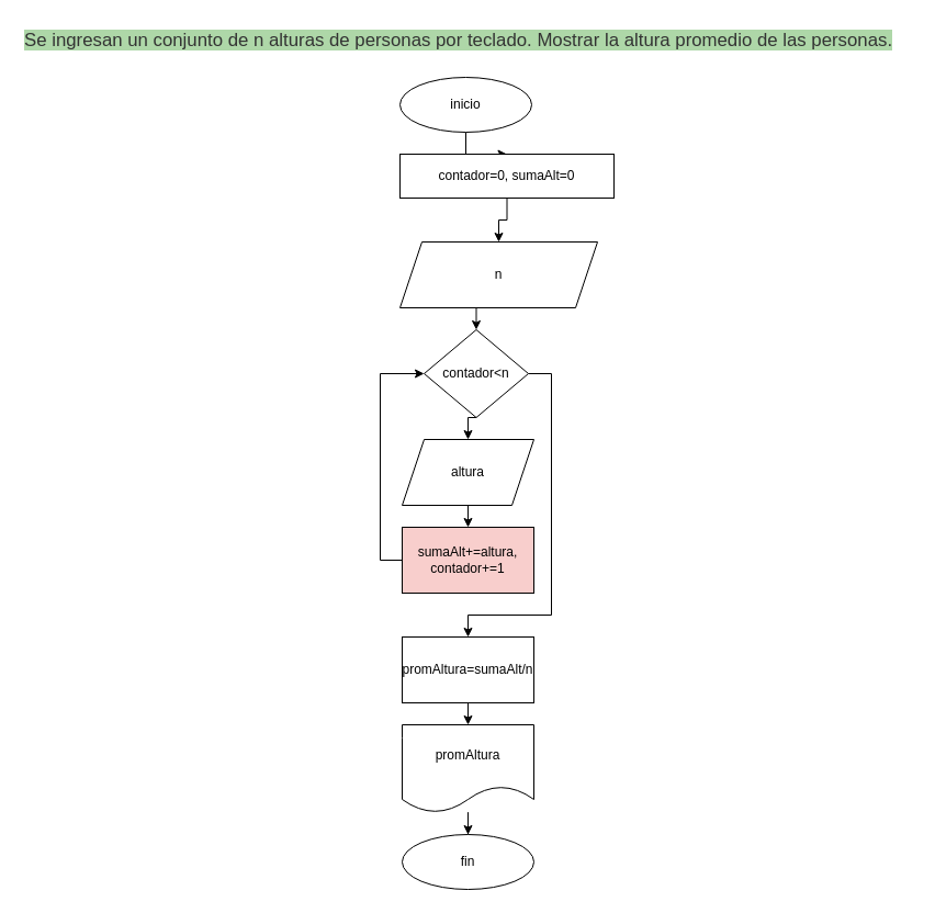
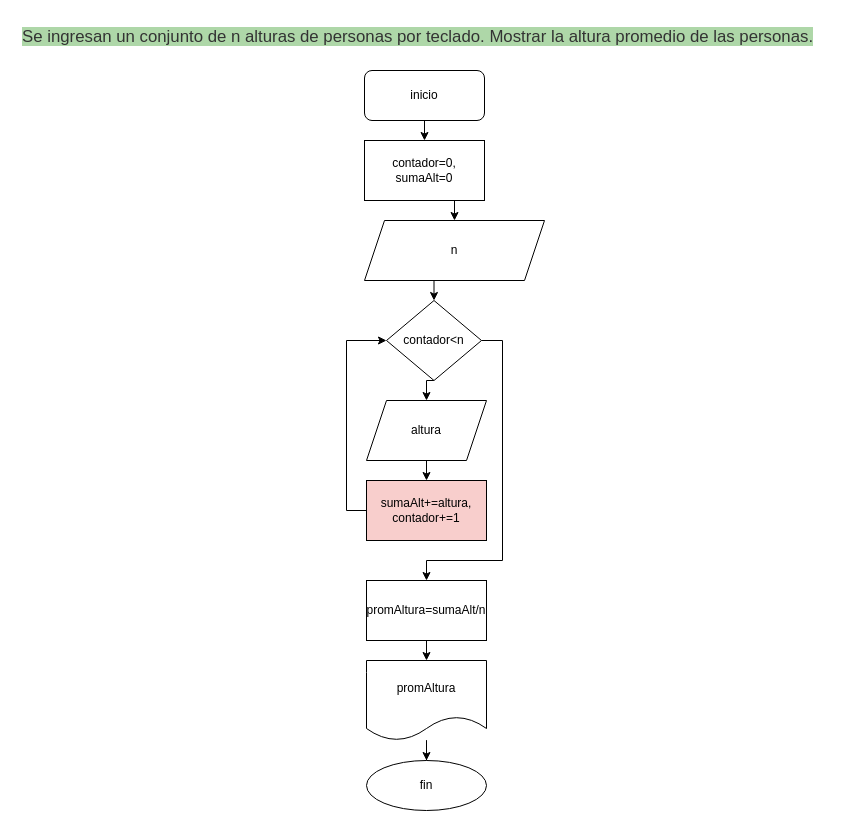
  <mxCell id="0" />
  <mxCell id="1" parent="0" />
  <mxCell id="2" value="&lt;span style=&quot;color: rgb(51, 51, 51); font-family: sans-serif, arial; font-size: 16.8px; font-style: normal; font-variant-ligatures: normal; font-variant-caps: normal; font-weight: 400; letter-spacing: normal; orphans: 2; text-align: left; text-indent: 0px; text-transform: none; widows: 2; word-spacing: 0px; -webkit-text-stroke-width: 0px; background-color: rgb(174, 215, 168); text-decoration-thickness: initial; text-decoration-style: initial; text-decoration-color: initial; float: none; display: inline !important;&quot;&gt;Se ingresan un conjunto de n alturas de personas por teclado. Mostrar la altura promedio de las personas.&lt;/span&gt;" style="text;whiteSpace=wrap;html=1;" vertex="1" parent="1"><mxGeometry x="20" width="810" height="40" as="geometry" y="20" /></mxCell>
  <mxCell id="3" style="edgeStyle=orthogonalEdgeStyle;rounded=0;orthogonalLoop=1;jettySize=auto;html=1;exitX=0.5;exitY=1;exitDx=0;exitDy=0;entryX=0.5;entryY=0;entryDx=0;entryDy=0;" edge="1" parent="1" source="4" target="6"><mxGeometry relative="1" as="geometry" /></mxCell>
- <mxCell id="4" value="inicio" style="ellipse;whiteSpace=wrap;html=1;" vertex="1" parent="1"><mxGeometry x="364" y="70" width="120" height="50" as="geometry" /></mxCell>
+ <mxCell id="4" value="inicio" style="whiteSpace=wrap;html=1;rounded=1;" vertex="1" parent="1"><mxGeometry x="364" y="70" width="120" height="50" as="geometry" /></mxCell>
  <mxCell id="5" style="edgeStyle=orthogonalEdgeStyle;rounded=0;orthogonalLoop=1;jettySize=auto;html=1;exitX=0.5;exitY=1;exitDx=0;exitDy=0;entryX=0.5;entryY=0;entryDx=0;entryDy=0;" edge="1" parent="1" source="6" target="20"><mxGeometry relative="1" as="geometry" /></mxCell>
- <mxCell id="6" value="contador=0, sumaAlt=0" style="rounded=0;whiteSpace=wrap;html=1;" vertex="1" parent="1"><mxGeometry x="364" y="140" width="195" height="40" as="geometry" /></mxCell>
+ <mxCell id="6" value="contador=0, sumaAlt=0" style="rounded=0;whiteSpace=wrap;html=1;" vertex="1" parent="1"><mxGeometry x="364" y="140" width="120" height="60" as="geometry" /></mxCell>
  <mxCell id="7" style="edgeStyle=orthogonalEdgeStyle;rounded=0;orthogonalLoop=1;jettySize=auto;html=1;exitX=0.5;exitY=1;exitDx=0;exitDy=0;entryX=0.5;entryY=0;entryDx=0;entryDy=0;" edge="1" parent="1" source="9" target="11"><mxGeometry relative="1" as="geometry" /></mxCell>
  <mxCell id="8" style="edgeStyle=orthogonalEdgeStyle;rounded=0;orthogonalLoop=1;jettySize=auto;html=1;exitX=1;exitY=0.5;exitDx=0;exitDy=0;entryX=0.5;entryY=0;entryDx=0;entryDy=0;" edge="1" parent="1" source="9" target="15"><mxGeometry relative="1" as="geometry"><Array as="points"><mxPoint x="502" y="340" /><mxPoint x="502" y="560" /><mxPoint x="426" y="560" /></Array></mxGeometry></mxCell>
  <mxCell id="9" value="contador&amp;lt;n" style="rhombus;whiteSpace=wrap;html=1;" vertex="1" parent="1"><mxGeometry x="386" y="300" width="95" height="80" as="geometry" /></mxCell>
  <mxCell id="10" style="edgeStyle=orthogonalEdgeStyle;rounded=0;orthogonalLoop=1;jettySize=auto;html=1;exitX=0.5;exitY=1;exitDx=0;exitDy=0;entryX=0.5;entryY=0;entryDx=0;entryDy=0;" edge="1" parent="1" source="11" target="13"><mxGeometry relative="1" as="geometry" /></mxCell>
  <mxCell id="11" value="altura" style="shape=parallelogram;perimeter=parallelogramPerimeter;whiteSpace=wrap;html=1;fixedSize=1;" vertex="1" parent="1"><mxGeometry x="366" y="400" width="120" height="60" as="geometry" /></mxCell>
  <mxCell id="12" style="edgeStyle=orthogonalEdgeStyle;rounded=0;orthogonalLoop=1;jettySize=auto;html=1;exitX=0;exitY=0.5;exitDx=0;exitDy=0;entryX=0;entryY=0.5;entryDx=0;entryDy=0;" edge="1" parent="1" source="13" target="9"><mxGeometry relative="1" as="geometry" /></mxCell>
  <mxCell id="13" value="sumaAlt+=altura, contador+=1" style="rounded=0;whiteSpace=wrap;html=1;fillColor=#f8cecc;" vertex="1" parent="1"><mxGeometry x="366" y="480" width="120" height="60" as="geometry" /></mxCell>
  <mxCell id="14" style="edgeStyle=orthogonalEdgeStyle;rounded=0;orthogonalLoop=1;jettySize=auto;html=1;exitX=0.5;exitY=1;exitDx=0;exitDy=0;entryX=0.5;entryY=0;entryDx=0;entryDy=0;" edge="1" parent="1" source="15" target="17"><mxGeometry relative="1" as="geometry" /></mxCell>
  <mxCell id="15" value="promAltura=sumaAlt/n" style="rounded=0;whiteSpace=wrap;html=1;" vertex="1" parent="1"><mxGeometry x="366" y="580" width="120" height="60" as="geometry" /></mxCell>
  <mxCell id="16" style="edgeStyle=orthogonalEdgeStyle;rounded=0;orthogonalLoop=1;jettySize=auto;html=1;entryX=0.5;entryY=0;entryDx=0;entryDy=0;" edge="1" parent="1" source="17" target="18"><mxGeometry relative="1" as="geometry" /></mxCell>
  <mxCell id="17" value="promAltura" style="shape=document;whiteSpace=wrap;html=1;boundedLbl=1;" vertex="1" parent="1"><mxGeometry x="366" y="660" width="120" height="80" as="geometry" /></mxCell>
  <mxCell id="18" value="fin" style="ellipse;whiteSpace=wrap;html=1;" vertex="1" parent="1"><mxGeometry x="366" y="760" width="120" height="50" as="geometry" /></mxCell>
  <mxCell id="19" style="edgeStyle=orthogonalEdgeStyle;rounded=0;orthogonalLoop=1;jettySize=auto;html=1;exitX=0.5;exitY=1;exitDx=0;exitDy=0;entryX=0.5;entryY=0;entryDx=0;entryDy=0;" edge="1" parent="1" source="20" target="9"><mxGeometry relative="1" as="geometry" /></mxCell>
  <mxCell id="20" value="n" style="shape=parallelogram;perimeter=parallelogramPerimeter;whiteSpace=wrap;html=1;fixedSize=1;" vertex="1" parent="1"><mxGeometry x="364" y="220" width="180" height="60" as="geometry" /></mxCell>
